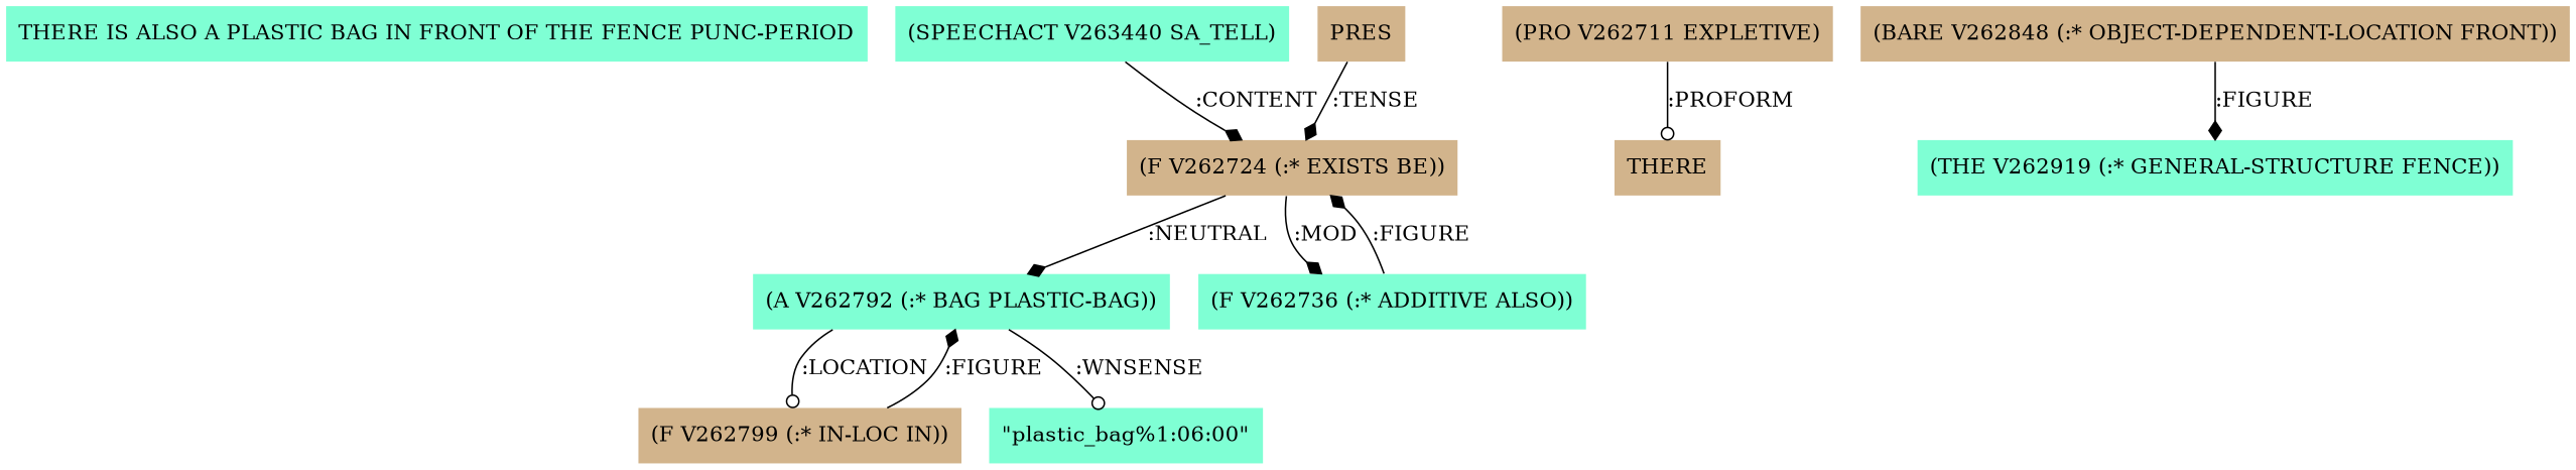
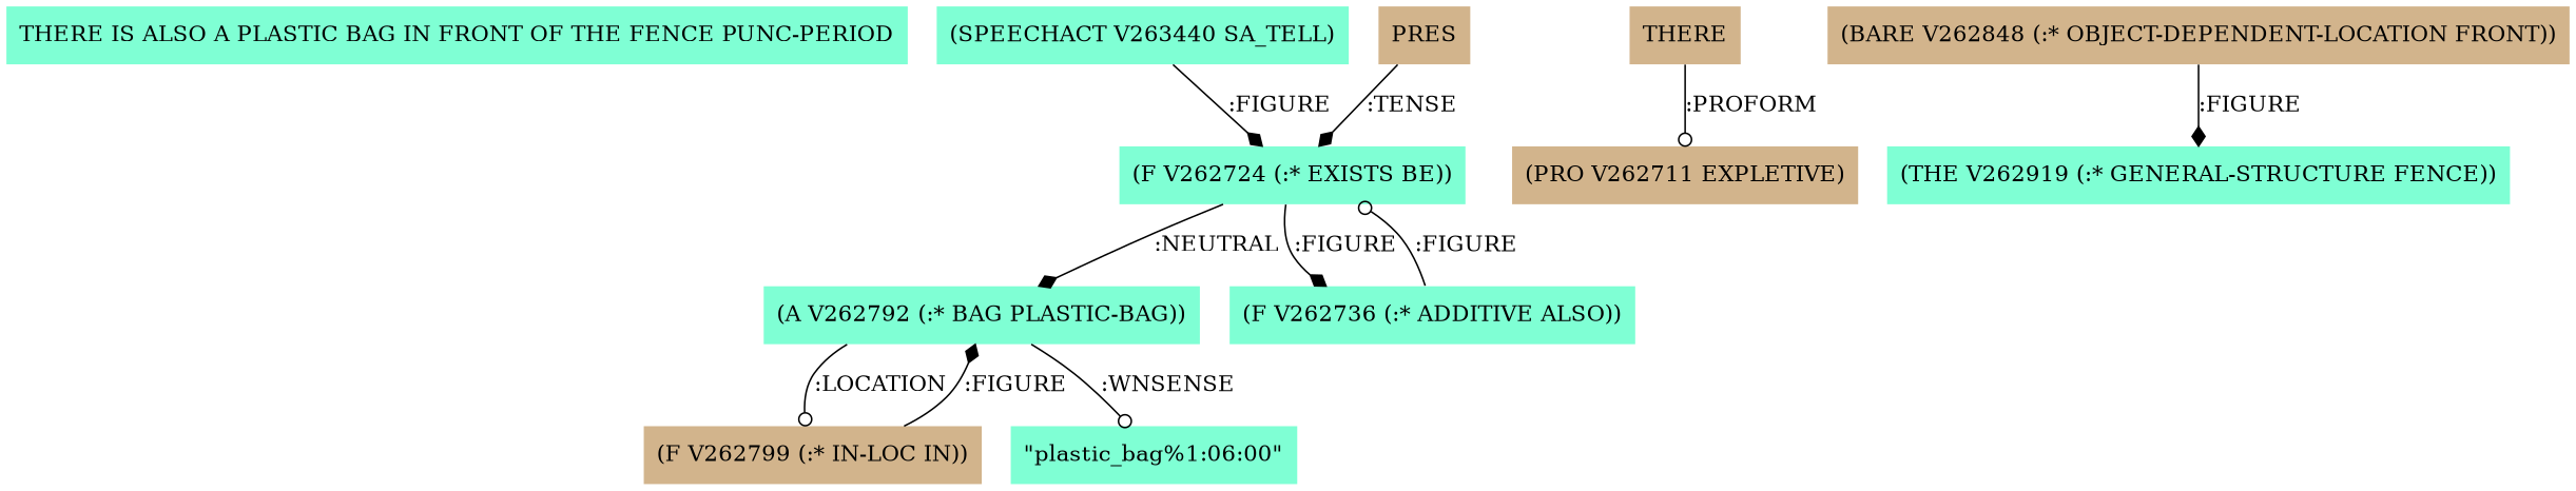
  digraph {
    node [fillcolor=aquamarine shape=none style=filled]
    edge [arrowhead=diamond]
    "THERE IS ALSO A PLASTIC BAG IN FRONT OF THE FENCE PUNC-PERIOD"
    n2 [label="(SPEECHACT V263440 SA_TELL)"]
-   n3 [fillcolor=tan label="(F V262724 (:* EXISTS BE))"]
+   n3 [label="(F V262724 (:* EXISTS BE))"]
    n4 [label="(A V262792 (:* BAG PLASTIC-BAG))"]
    n5 [label="(F V262736 (:* ADDITIVE ALSO))"]
    n6 [fillcolor=tan label="(F V262799 (:* IN-LOC IN))"]
    n7 [label="\"plastic_bag%1:06:00\""]
    n8 [fillcolor=tan label=PRES]
    n9 [fillcolor=tan label="(PRO V262711 EXPLETIVE)"]
    n10 [fillcolor=tan label=THERE]
    n11 [fillcolor=tan label="(BARE V262848 (:* OBJECT-DEPENDENT-LOCATION FRONT))"]
    n12 [label="(THE V262919 (:* GENERAL-STRUCTURE FENCE))"]
-   n2 -> n3 [label=":CONTENT"]
+   n2 -> n3 [label=":FIGURE"]
    n3 -> n4 [label=":NEUTRAL"]
-   n3 -> n5 [label=":MOD"]
+   n3 -> n5 [label=":FIGURE"]
    n4 -> n6 [arrowhead=odot label=":LOCATION"]
    n4 -> n7 [arrowhead=odot label=":WNSENSE"]
-   n5 -> n3 [label=":FIGURE"]
+   n5 -> n3 [arrowhead=odot label=":FIGURE"]
    n6 -> n4 [label=":FIGURE"]
    n8 -> n3 [label=":TENSE"]
-   n9 -> n10 [arrowhead=odot label=":PROFORM"]
+   n10 -> n9 [arrowhead=odot label=":PROFORM"]
    n11 -> n12 [label=":FIGURE"]
  }
